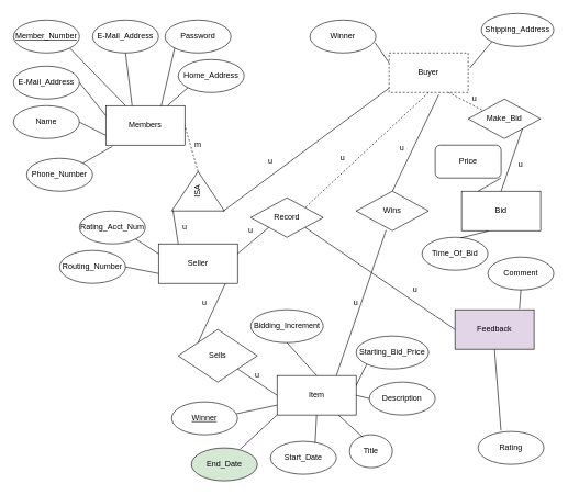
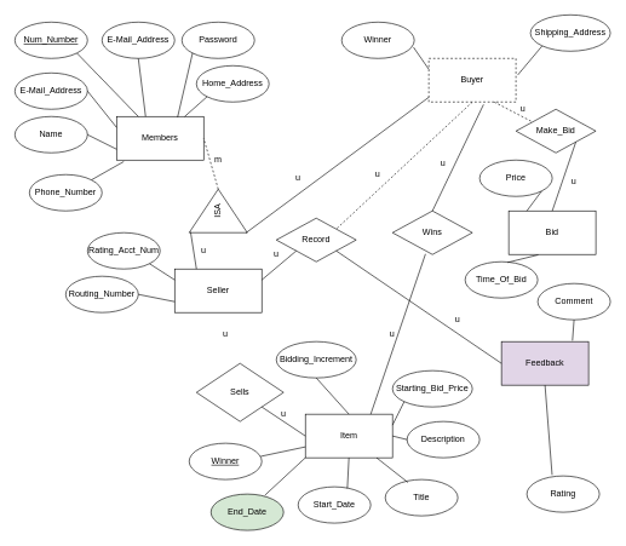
  <mxCell id="0" />
  <mxCell id="1" parent="0" />
  <mxCell id="2" value="Members" style="rounded=0;whiteSpace=wrap;html=1;" parent="1" vertex="1"><mxGeometry x="160" y="160" width="120" height="60" as="geometry" /></mxCell>
- <mxCell id="3" value="&lt;u&gt;Member_Number&lt;/u&gt;" style="ellipse;whiteSpace=wrap;html=1;" parent="1" vertex="1"><mxGeometry x="20" y="30" width="100" height="50" as="geometry" /></mxCell>
+ <mxCell id="3" value="&lt;u&gt;Num_Number&lt;/u&gt;" style="ellipse;whiteSpace=wrap;html=1;" parent="1" vertex="1"><mxGeometry x="20" y="30" width="100" height="50" as="geometry" /></mxCell>
  <mxCell id="4" value="" style="endArrow=none;html=1;entryX=1;entryY=1;entryDx=0;entryDy=0;exitX=0.25;exitY=0;exitDx=0;exitDy=0;" parent="1" source="2" target="3" edge="1"><mxGeometry width="50" height="50" relative="1" as="geometry"><mxPoint x="270" y="370" as="sourcePoint" /><mxPoint x="320" y="320" as="targetPoint" /></mxGeometry></mxCell>
  <mxCell id="5" value="E-Mail_Address" style="ellipse;whiteSpace=wrap;html=1;" parent="1" vertex="1"><mxGeometry x="140" y="30" width="100" height="50" as="geometry" /></mxCell>
  <mxCell id="6" value="" style="endArrow=none;html=1;entryX=0.5;entryY=1;entryDx=0;entryDy=0;" parent="1" target="5" edge="1"><mxGeometry width="50" height="50" relative="1" as="geometry"><mxPoint x="200" y="160" as="sourcePoint" /><mxPoint x="115.355" y="82.678" as="targetPoint" /></mxGeometry></mxCell>
  <mxCell id="7" value="E-Mail_Address" style="ellipse;whiteSpace=wrap;html=1;" parent="1" vertex="1"><mxGeometry x="20" y="100" width="100" height="50" as="geometry" /></mxCell>
  <mxCell id="8" value="Name" style="ellipse;whiteSpace=wrap;html=1;" parent="1" vertex="1"><mxGeometry x="20" y="160" width="100" height="50" as="geometry" /></mxCell>
  <mxCell id="9" value="Password" style="ellipse;whiteSpace=wrap;html=1;" parent="1" vertex="1"><mxGeometry x="250" y="30" width="100" height="50" as="geometry" /></mxCell>
  <mxCell id="10" value="Home_Address" style="ellipse;whiteSpace=wrap;html=1;" parent="1" vertex="1"><mxGeometry x="270" y="90" width="100" height="50" as="geometry" /></mxCell>
  <mxCell id="11" value="Phone_Number" style="ellipse;whiteSpace=wrap;html=1;" parent="1" vertex="1"><mxGeometry x="40" y="240" width="100" height="50" as="geometry" /></mxCell>
  <mxCell id="12" value="" style="endArrow=none;html=1;entryX=1;entryY=0.5;entryDx=0;entryDy=0;exitX=0;exitY=0.25;exitDx=0;exitDy=0;" parent="1" source="2" target="7" edge="1"><mxGeometry width="50" height="50" relative="1" as="geometry"><mxPoint x="270" y="370" as="sourcePoint" /><mxPoint x="320" y="320" as="targetPoint" /></mxGeometry></mxCell>
  <mxCell id="13" value="" style="endArrow=none;html=1;entryX=1;entryY=0.5;entryDx=0;entryDy=0;exitX=0;exitY=0.75;exitDx=0;exitDy=0;" parent="1" source="2" target="8" edge="1"><mxGeometry width="50" height="50" relative="1" as="geometry"><mxPoint x="270" y="370" as="sourcePoint" /><mxPoint x="320" y="320" as="targetPoint" /></mxGeometry></mxCell>
  <mxCell id="14" value="" style="endArrow=none;html=1;entryX=1;entryY=0;entryDx=0;entryDy=0;" parent="1" target="11" edge="1"><mxGeometry width="50" height="50" relative="1" as="geometry"><mxPoint x="170" y="222" as="sourcePoint" /><mxPoint x="320" y="320" as="targetPoint" /></mxGeometry></mxCell>
  <mxCell id="15" value="" style="endArrow=none;html=1;entryX=0;entryY=1;entryDx=0;entryDy=0;exitX=0.7;exitY=0.017;exitDx=0;exitDy=0;exitPerimeter=0;" parent="1" source="2" target="9" edge="1"><mxGeometry width="50" height="50" relative="1" as="geometry"><mxPoint x="270" y="370" as="sourcePoint" /><mxPoint x="320" y="320" as="targetPoint" /></mxGeometry></mxCell>
  <mxCell id="16" value="" style="endArrow=none;html=1;entryX=0;entryY=1;entryDx=0;entryDy=0;" parent="1" source="2" target="10" edge="1"><mxGeometry width="50" height="50" relative="1" as="geometry"><mxPoint x="270" y="370" as="sourcePoint" /><mxPoint x="320" y="320" as="targetPoint" /></mxGeometry></mxCell>
  <mxCell id="17" value="Item" style="rounded=0;whiteSpace=wrap;html=1;" parent="1" vertex="1"><mxGeometry x="420" y="570" width="120" height="60" as="geometry" /></mxCell>
- <mxCell id="18" value="Title" style="ellipse;whiteSpace=wrap;html=1;" parent="1" vertex="1"><mxGeometry x="530" y="660" width="65" height="50" as="geometry" /></mxCell>
+ <mxCell id="18" value="Title" style="ellipse;whiteSpace=wrap;html=1;" parent="1" vertex="1"><mxGeometry x="530" y="660" width="100" height="50" as="geometry" /></mxCell>
  <mxCell id="19" value="Description" style="ellipse;whiteSpace=wrap;html=1;" parent="1" vertex="1"><mxGeometry x="560" y="580" width="100" height="50" as="geometry" /></mxCell>
  <mxCell id="20" value="Starting_Bid_Price" style="ellipse;whiteSpace=wrap;html=1;" parent="1" vertex="1"><mxGeometry x="540" y="510" width="110" height="50" as="geometry" /></mxCell>
  <mxCell id="21" value="Bidding_Increment" style="ellipse;whiteSpace=wrap;html=1;" parent="1" vertex="1"><mxGeometry x="380" y="470" width="110" height="50" as="geometry" /></mxCell>
  <mxCell id="22" value="Start_Date" style="ellipse;whiteSpace=wrap;html=1;" parent="1" vertex="1"><mxGeometry x="410" y="670" width="100" height="50" as="geometry" /></mxCell>
  <mxCell id="23" value="End_Date" style="ellipse;whiteSpace=wrap;html=1;fillColor=#d5e8d4;" parent="1" vertex="1"><mxGeometry x="290" y="680" width="100" height="50" as="geometry" /></mxCell>
  <mxCell id="24" value="" style="endArrow=none;html=1;entryX=0.742;entryY=0.033;entryDx=0;entryDy=0;entryPerimeter=0;exitX=0;exitY=1;exitDx=0;exitDy=0;" parent="1" source="17" target="23" edge="1"><mxGeometry width="50" height="50" relative="1" as="geometry"><mxPoint x="620" y="470" as="sourcePoint" /><mxPoint x="670" y="420" as="targetPoint" /></mxGeometry></mxCell>
  <mxCell id="25" value="" style="endArrow=none;html=1;entryX=0.5;entryY=1;entryDx=0;entryDy=0;exitX=0.5;exitY=0;exitDx=0;exitDy=0;" parent="1" source="17" target="21" edge="1"><mxGeometry width="50" height="50" relative="1" as="geometry"><mxPoint x="620" y="470" as="sourcePoint" /><mxPoint x="670" y="420" as="targetPoint" /></mxGeometry></mxCell>
  <mxCell id="26" value="" style="endArrow=none;html=1;entryX=0;entryY=1;entryDx=0;entryDy=0;exitX=1;exitY=0.25;exitDx=0;exitDy=0;" parent="1" source="17" target="20" edge="1"><mxGeometry width="50" height="50" relative="1" as="geometry"><mxPoint x="620" y="470" as="sourcePoint" /><mxPoint x="670" y="420" as="targetPoint" /></mxGeometry></mxCell>
  <mxCell id="27" value="" style="endArrow=none;html=1;entryX=0;entryY=0.5;entryDx=0;entryDy=0;exitX=1;exitY=0.5;exitDx=0;exitDy=0;" parent="1" source="17" target="19" edge="1"><mxGeometry width="50" height="50" relative="1" as="geometry"><mxPoint x="620" y="470" as="sourcePoint" /><mxPoint x="670" y="420" as="targetPoint" /></mxGeometry></mxCell>
  <mxCell id="28" value="" style="endArrow=none;html=1;entryX=0.313;entryY=0.08;entryDx=0;entryDy=0;entryPerimeter=0;" parent="1" source="17" target="18" edge="1"><mxGeometry width="50" height="50" relative="1" as="geometry"><mxPoint x="620" y="470" as="sourcePoint" /><mxPoint x="670" y="420" as="targetPoint" /></mxGeometry></mxCell>
  <mxCell id="29" value="" style="endArrow=none;html=1;entryX=0.5;entryY=1;entryDx=0;entryDy=0;exitX=0.678;exitY=0.045;exitDx=0;exitDy=0;exitPerimeter=0;" parent="1" source="22" target="17" edge="1"><mxGeometry width="50" height="50" relative="1" as="geometry"><mxPoint x="620" y="470" as="sourcePoint" /><mxPoint x="670" y="420" as="targetPoint" /></mxGeometry></mxCell>
  <mxCell id="30" value="ISA" style="triangle;whiteSpace=wrap;html=1;rotation=-90;" parent="1" vertex="1"><mxGeometry x="270" y="250" width="60" height="80" as="geometry" /></mxCell>
  <mxCell id="31" value="Buyer" style="rounded=0;whiteSpace=wrap;html=1;dashed=1;" parent="1" vertex="1"><mxGeometry x="590" y="80" width="120" height="60" as="geometry" /></mxCell>
  <mxCell id="32" value="Seller" style="rounded=0;whiteSpace=wrap;html=1;" parent="1" vertex="1"><mxGeometry x="240" y="370" width="120" height="60" as="geometry" /></mxCell>
  <mxCell id="33" value="" style="endArrow=none;html=1;entryX=1;entryY=0.5;entryDx=0;entryDy=0;exitX=1;exitY=0.5;exitDx=0;exitDy=0;dashed=1;" parent="1" source="30" target="2" edge="1"><mxGeometry width="50" height="50" relative="1" as="geometry"><mxPoint x="510" y="460" as="sourcePoint" /><mxPoint x="560" y="410" as="targetPoint" /></mxGeometry></mxCell>
  <mxCell id="34" value="" style="endArrow=none;html=1;entryX=-0.003;entryY=0.979;entryDx=0;entryDy=0;entryPerimeter=0;exitX=0.001;exitY=0.89;exitDx=0;exitDy=0;exitPerimeter=0;" parent="1" source="31" target="30" edge="1"><mxGeometry width="50" height="50" relative="1" as="geometry"><mxPoint x="510" y="460" as="sourcePoint" /><mxPoint x="560" y="410" as="targetPoint" /></mxGeometry></mxCell>
  <mxCell id="35" value="" style="endArrow=none;html=1;entryX=0.017;entryY=0.024;entryDx=0;entryDy=0;exitX=0.25;exitY=0;exitDx=0;exitDy=0;entryPerimeter=0;" parent="1" source="32" target="30" edge="1"><mxGeometry width="50" height="50" relative="1" as="geometry"><mxPoint x="510" y="460" as="sourcePoint" /><mxPoint x="560" y="410" as="targetPoint" /></mxGeometry></mxCell>
  <mxCell id="36" value="Winner" style="ellipse;whiteSpace=wrap;html=1;" parent="1" vertex="1"><mxGeometry x="470" y="30" width="100" height="50" as="geometry" /></mxCell>
  <mxCell id="37" value="" style="endArrow=none;html=1;entryX=0.989;entryY=0.692;entryDx=0;entryDy=0;entryPerimeter=0;exitX=0;exitY=0.25;exitDx=0;exitDy=0;" parent="1" source="31" target="36" edge="1"><mxGeometry width="50" height="50" relative="1" as="geometry"><mxPoint x="380" y="450" as="sourcePoint" /><mxPoint x="430" y="400" as="targetPoint" /></mxGeometry></mxCell>
  <mxCell id="38" value="Shipping_Address" style="ellipse;whiteSpace=wrap;html=1;" parent="1" vertex="1"><mxGeometry x="730" y="20" width="110" height="50" as="geometry" /></mxCell>
  <mxCell id="39" value="" style="endArrow=none;html=1;entryX=0;entryY=1;entryDx=0;entryDy=0;exitX=1.021;exitY=0.38;exitDx=0;exitDy=0;exitPerimeter=0;" parent="1" source="31" target="38" edge="1"><mxGeometry width="50" height="50" relative="1" as="geometry"><mxPoint x="570" y="410" as="sourcePoint" /><mxPoint x="620" y="360" as="targetPoint" /></mxGeometry></mxCell>
  <mxCell id="40" value="Sells" style="rhombus;whiteSpace=wrap;html=1;" parent="1" vertex="1"><mxGeometry x="270" y="500" width="120" height="80" as="geometry" /></mxCell>
- <mxCell id="41" value="" style="endArrow=none;html=1;entryX=0.847;entryY=0.998;entryDx=0;entryDy=0;entryPerimeter=0;exitX=0;exitY=0;exitDx=0;exitDy=0;" parent="1" source="40" target="32" edge="1"><mxGeometry width="50" height="50" relative="1" as="geometry"><mxPoint x="470" y="490" as="sourcePoint" /><mxPoint x="520" y="440" as="targetPoint" /></mxGeometry></mxCell>
  <mxCell id="42" value="" style="endArrow=none;html=1;entryX=0;entryY=0.5;entryDx=0;entryDy=0;exitX=1;exitY=1;exitDx=0;exitDy=0;" parent="1" source="40" target="17" edge="1"><mxGeometry width="50" height="50" relative="1" as="geometry"><mxPoint x="290" y="550" as="sourcePoint" /><mxPoint x="340" y="500" as="targetPoint" /></mxGeometry></mxCell>
  <mxCell id="43" value="Record" style="rhombus;whiteSpace=wrap;html=1;" parent="1" vertex="1"><mxGeometry x="380" y="300" width="110" height="60" as="geometry" /></mxCell>
  <mxCell id="44" value="Feedback" style="rounded=0;whiteSpace=wrap;html=1;fillColor=#e1d5e7;" parent="1" vertex="1"><mxGeometry x="690" y="470" width="120" height="60" as="geometry" /></mxCell>
  <mxCell id="45" value="Rating" style="ellipse;whiteSpace=wrap;html=1;" parent="1" vertex="1"><mxGeometry x="725" y="655" width="100" height="50" as="geometry" /></mxCell>
  <mxCell id="46" value="Comment" style="ellipse;whiteSpace=wrap;html=1;" parent="1" vertex="1"><mxGeometry x="740" y="390" width="100" height="50" as="geometry" /></mxCell>
  <mxCell id="47" value="" style="endArrow=none;html=1;entryX=0.5;entryY=1;entryDx=0;entryDy=0;exitX=0.815;exitY=-0.022;exitDx=0;exitDy=0;exitPerimeter=0;" parent="1" source="44" target="46" edge="1"><mxGeometry width="50" height="50" relative="1" as="geometry"><mxPoint x="470" y="560" as="sourcePoint" /><mxPoint x="520" y="510" as="targetPoint" /></mxGeometry></mxCell>
  <mxCell id="48" value="" style="endArrow=none;html=1;entryX=0.348;entryY=-0.026;entryDx=0;entryDy=0;entryPerimeter=0;exitX=0.5;exitY=1;exitDx=0;exitDy=0;" parent="1" source="44" target="45" edge="1"><mxGeometry width="50" height="50" relative="1" as="geometry"><mxPoint x="470" y="560" as="sourcePoint" /><mxPoint x="520" y="510" as="targetPoint" /></mxGeometry></mxCell>
  <mxCell id="49" value="" style="endArrow=none;html=1;entryX=1;entryY=0;entryDx=0;entryDy=0;exitX=0.5;exitY=1;exitDx=0;exitDy=0;dashed=1;" parent="1" source="31" target="43" edge="1"><mxGeometry width="50" height="50" relative="1" as="geometry"><mxPoint x="470" y="490" as="sourcePoint" /><mxPoint x="520" y="440" as="targetPoint" /></mxGeometry></mxCell>
  <mxCell id="50" value="" style="endArrow=none;html=1;entryX=1;entryY=0.25;entryDx=0;entryDy=0;exitX=0;exitY=1;exitDx=0;exitDy=0;" parent="1" source="43" target="32" edge="1"><mxGeometry width="50" height="50" relative="1" as="geometry"><mxPoint x="470" y="490" as="sourcePoint" /><mxPoint x="520" y="440" as="targetPoint" /></mxGeometry></mxCell>
  <mxCell id="51" value="" style="endArrow=none;html=1;entryX=1;entryY=1;entryDx=0;entryDy=0;exitX=0;exitY=0.5;exitDx=0;exitDy=0;" parent="1" source="44" target="43" edge="1"><mxGeometry width="50" height="50" relative="1" as="geometry"><mxPoint x="470" y="490" as="sourcePoint" /><mxPoint x="520" y="440" as="targetPoint" /></mxGeometry></mxCell>
  <mxCell id="52" value="Rating_Acct_Num" style="ellipse;whiteSpace=wrap;html=1;" parent="1" vertex="1"><mxGeometry x="120" y="320" width="100" height="50" as="geometry" /></mxCell>
  <mxCell id="53" value="" style="endArrow=none;html=1;entryX=1;entryY=1;entryDx=0;entryDy=0;exitX=0;exitY=0.25;exitDx=0;exitDy=0;" parent="1" source="32" target="52" edge="1"><mxGeometry width="50" height="50" relative="1" as="geometry"><mxPoint x="470" y="490" as="sourcePoint" /><mxPoint x="520" y="440" as="targetPoint" /></mxGeometry></mxCell>
  <mxCell id="54" value="Routing_Number" style="ellipse;whiteSpace=wrap;html=1;" parent="1" vertex="1"><mxGeometry x="90" y="380" width="100" height="50" as="geometry" /></mxCell>
  <mxCell id="55" value="" style="endArrow=none;html=1;entryX=1;entryY=0.5;entryDx=0;entryDy=0;exitX=0;exitY=0.75;exitDx=0;exitDy=0;" parent="1" source="32" target="54" edge="1"><mxGeometry width="50" height="50" relative="1" as="geometry"><mxPoint x="470" y="490" as="sourcePoint" /><mxPoint x="520" y="440" as="targetPoint" /></mxGeometry></mxCell>
  <mxCell id="56" value="Make_Bid" style="rhombus;whiteSpace=wrap;html=1;" parent="1" vertex="1"><mxGeometry x="710" y="150" width="110" height="60" as="geometry" /></mxCell>
  <mxCell id="57" value="Bid" style="rounded=0;whiteSpace=wrap;html=1;" parent="1" vertex="1"><mxGeometry x="700" y="290" width="120" height="60" as="geometry" /></mxCell>
- <mxCell id="58" value="Price" style="whiteSpace=wrap;html=1;rounded=1;" parent="1" vertex="1"><mxGeometry x="660" y="220" width="100" height="50" as="geometry" /></mxCell>
+ <mxCell id="58" value="Price" style="ellipse;whiteSpace=wrap;html=1;" parent="1" vertex="1"><mxGeometry x="660" y="220" width="100" height="50" as="geometry" /></mxCell>
  <mxCell id="59" value="Time_Of_Bid" style="ellipse;whiteSpace=wrap;html=1;" parent="1" vertex="1"><mxGeometry x="640" y="360" width="100" height="50" as="geometry" /></mxCell>
  <mxCell id="60" value="" style="endArrow=none;html=1;entryX=1;entryY=1;entryDx=0;entryDy=0;" parent="1" target="58" edge="1"><mxGeometry width="50" height="50" relative="1" as="geometry"><mxPoint x="725" y="290" as="sourcePoint" /><mxPoint x="520" y="440" as="targetPoint" /></mxGeometry></mxCell>
  <mxCell id="61" value="" style="endArrow=none;html=1;entryX=0.584;entryY=0.021;entryDx=0;entryDy=0;entryPerimeter=0;exitX=0.339;exitY=1.008;exitDx=0;exitDy=0;exitPerimeter=0;" parent="1" source="57" target="59" edge="1"><mxGeometry width="50" height="50" relative="1" as="geometry"><mxPoint x="470" y="490" as="sourcePoint" /><mxPoint x="520" y="440" as="targetPoint" /></mxGeometry></mxCell>
  <mxCell id="62" value="" style="endArrow=none;html=1;entryX=1;entryY=1;entryDx=0;entryDy=0;exitX=0.5;exitY=0;exitDx=0;exitDy=0;" parent="1" source="57" target="56" edge="1"><mxGeometry width="50" height="50" relative="1" as="geometry"><mxPoint x="470" y="490" as="sourcePoint" /><mxPoint x="520" y="440" as="targetPoint" /></mxGeometry></mxCell>
  <mxCell id="63" value="" style="endArrow=none;html=1;entryX=0.75;entryY=1;entryDx=0;entryDy=0;exitX=0.188;exitY=0.273;exitDx=0;exitDy=0;exitPerimeter=0;dashed=1;" parent="1" source="56" target="31" edge="1"><mxGeometry width="50" height="50" relative="1" as="geometry"><mxPoint x="470" y="490" as="sourcePoint" /><mxPoint x="520" y="440" as="targetPoint" /></mxGeometry></mxCell>
  <mxCell id="64" value="&lt;u&gt;Winner&lt;/u&gt;" style="ellipse;whiteSpace=wrap;html=1;" parent="1" vertex="1"><mxGeometry x="260" y="610" width="100" height="50" as="geometry" /></mxCell>
  <mxCell id="65" value="" style="endArrow=none;html=1;exitX=0.984;exitY=0.362;exitDx=0;exitDy=0;exitPerimeter=0;entryX=0;entryY=0.75;entryDx=0;entryDy=0;" parent="1" source="64" target="17" edge="1"><mxGeometry width="50" height="50" relative="1" as="geometry"><mxPoint x="470" y="490" as="sourcePoint" /><mxPoint x="520" y="440" as="targetPoint" /></mxGeometry></mxCell>
  <mxCell id="66" value="Wins" style="rhombus;whiteSpace=wrap;html=1;" parent="1" vertex="1"><mxGeometry x="540" y="290" width="110" height="60" as="geometry" /></mxCell>
  <mxCell id="67" value="" style="endArrow=none;html=1;entryX=0.628;entryY=1.057;entryDx=0;entryDy=0;entryPerimeter=0;exitX=0.5;exitY=0;exitDx=0;exitDy=0;" parent="1" source="66" target="31" edge="1"><mxGeometry width="50" height="50" relative="1" as="geometry"><mxPoint x="470" y="490" as="sourcePoint" /><mxPoint x="520" y="440" as="targetPoint" /></mxGeometry></mxCell>
  <mxCell id="68" value="" style="endArrow=none;html=1;entryX=0.413;entryY=0.988;entryDx=0;entryDy=0;entryPerimeter=0;exitX=0.75;exitY=0;exitDx=0;exitDy=0;" parent="1" source="17" target="66" edge="1"><mxGeometry width="50" height="50" relative="1" as="geometry"><mxPoint x="470" y="490" as="sourcePoint" /><mxPoint x="520" y="440" as="targetPoint" /></mxGeometry></mxCell>
  <mxCell id="69" value="m" style="text;html=1;strokeColor=none;fillColor=none;align=center;verticalAlign=middle;whiteSpace=wrap;rounded=0;rotation=0;" parent="1" vertex="1"><mxGeometry x="280" y="210" width="40" height="20" as="geometry" /></mxCell>
  <mxCell id="70" value="u" style="text;html=1;strokeColor=none;fillColor=none;align=center;verticalAlign=middle;whiteSpace=wrap;rounded=0;" parent="1" vertex="1"><mxGeometry x="260" y="335" width="40" height="20" as="geometry" /></mxCell>
  <mxCell id="71" value="u" style="text;html=1;strokeColor=none;fillColor=none;align=center;verticalAlign=middle;whiteSpace=wrap;rounded=0;" parent="1" vertex="1"><mxGeometry x="390" y="235" width="40" height="20" as="geometry" /></mxCell>
  <mxCell id="72" value="u" style="text;html=1;strokeColor=none;fillColor=none;align=center;verticalAlign=middle;whiteSpace=wrap;rounded=0;" parent="1" vertex="1"><mxGeometry x="500" y="230" width="40" height="20" as="geometry" /></mxCell>
  <mxCell id="73" value="u" style="text;html=1;strokeColor=none;fillColor=none;align=center;verticalAlign=middle;whiteSpace=wrap;rounded=0;" parent="1" vertex="1"><mxGeometry x="520" y="450" width="40" height="20" as="geometry" /></mxCell>
  <mxCell id="74" value="u" style="text;html=1;strokeColor=none;fillColor=none;align=center;verticalAlign=middle;whiteSpace=wrap;rounded=0;" parent="1" vertex="1"><mxGeometry x="590" y="215" width="40" height="20" as="geometry" /></mxCell>
  <mxCell id="75" value="u" style="text;html=1;strokeColor=none;fillColor=none;align=center;verticalAlign=middle;whiteSpace=wrap;rounded=0;" parent="1" vertex="1"><mxGeometry x="610" y="430" width="40" height="20" as="geometry" /></mxCell>
  <mxCell id="76" value="u" style="text;html=1;strokeColor=none;fillColor=none;align=center;verticalAlign=middle;whiteSpace=wrap;rounded=0;" parent="1" vertex="1"><mxGeometry x="700" y="140" width="40" height="20" as="geometry" /></mxCell>
  <mxCell id="77" value="u" style="text;html=1;strokeColor=none;fillColor=none;align=center;verticalAlign=middle;whiteSpace=wrap;rounded=0;" parent="1" vertex="1"><mxGeometry x="770" y="240" width="40" height="20" as="geometry" /></mxCell>
  <mxCell id="78" value="u" style="text;html=1;strokeColor=none;fillColor=none;align=center;verticalAlign=middle;whiteSpace=wrap;rounded=0;" parent="1" vertex="1"><mxGeometry x="290" y="450" width="40" height="20" as="geometry" /></mxCell>
  <mxCell id="79" value="u" style="text;html=1;strokeColor=none;fillColor=none;align=center;verticalAlign=middle;whiteSpace=wrap;rounded=0;" parent="1" vertex="1"><mxGeometry x="370" y="560" width="40" height="20" as="geometry" /></mxCell>
  <mxCell id="80" value="u" style="text;html=1;strokeColor=none;fillColor=none;align=center;verticalAlign=middle;whiteSpace=wrap;rounded=0;" parent="1" vertex="1"><mxGeometry x="360" y="340" width="40" height="20" as="geometry" /></mxCell>
